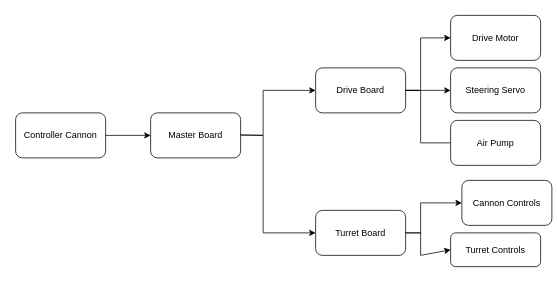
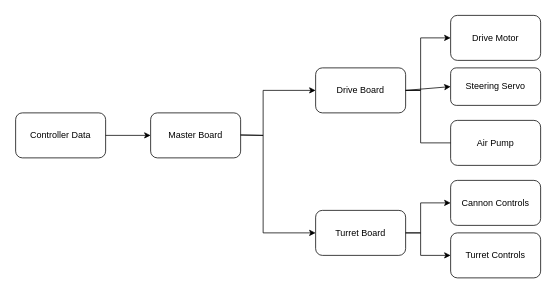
  <mxCell id="0" />
  <mxCell id="1" parent="0" />
- <mxCell id="2" value="Controller Cannon" style="rounded=1;whiteSpace=wrap;html=1;" vertex="1" parent="1"><mxGeometry x="20" y="150" width="120" height="60" as="geometry" /></mxCell>
+ <mxCell id="2" value="Controller Data" style="rounded=1;whiteSpace=wrap;html=1;" vertex="1" parent="1"><mxGeometry x="20" y="150" width="120" height="60" as="geometry" /></mxCell>
  <mxCell id="3" value="Master Board" style="rounded=1;whiteSpace=wrap;html=1;" vertex="1" parent="1"><mxGeometry x="200" y="150" width="120" height="60" as="geometry" /></mxCell>
  <mxCell id="4" value="Drive Board" style="rounded=1;whiteSpace=wrap;html=1;" vertex="1" parent="1"><mxGeometry x="420" y="90" width="120" height="60" as="geometry" /></mxCell>
  <mxCell id="5" value="Turret Board" style="rounded=1;whiteSpace=wrap;html=1;" vertex="1" parent="1"><mxGeometry x="420" y="280" width="120" height="60" as="geometry" /></mxCell>
  <mxCell id="6" value="Drive Motor" style="rounded=1;whiteSpace=wrap;html=1;" vertex="1" parent="1"><mxGeometry x="600" y="20" width="120" height="60" as="geometry" /></mxCell>
- <mxCell id="7" value="Steering Servo" style="rounded=1;whiteSpace=wrap;html=1;" vertex="1" parent="1"><mxGeometry x="600" y="90" width="120" height="60" as="geometry" /></mxCell>
+ <mxCell id="7" value="Steering Servo" style="rounded=1;whiteSpace=wrap;html=1;" vertex="1" parent="1"><mxGeometry x="600" y="90" width="120" height="50" as="geometry" /></mxCell>
  <mxCell id="8" value="Air Pump" style="rounded=1;whiteSpace=wrap;html=1;" vertex="1" parent="1"><mxGeometry x="600" y="160" width="120" height="60" as="geometry" /></mxCell>
- <mxCell id="9" value="Cannon Controls" style="rounded=1;whiteSpace=wrap;html=1;" vertex="1" parent="1"><mxGeometry x="615" y="240" width="120" height="60" as="geometry" /></mxCell>
- <mxCell id="10" value="Turret Controls" style="rounded=1;whiteSpace=wrap;html=1;" vertex="1" parent="1"><mxGeometry x="600" y="310" width="120" height="45" as="geometry" /></mxCell>
+ <mxCell id="9" value="Cannon Controls" style="rounded=1;whiteSpace=wrap;html=1;" vertex="1" parent="1"><mxGeometry x="600" y="240" width="120" height="60" as="geometry" /></mxCell>
+ <mxCell id="10" value="Turret Controls" style="rounded=1;whiteSpace=wrap;html=1;" vertex="1" parent="1"><mxGeometry x="600" y="310" width="120" height="60" as="geometry" /></mxCell>
  <mxCell id="11" value="" style="endArrow=classic;html=1;rounded=0;entryX=0;entryY=0.5;entryDx=0;entryDy=0;" edge="1" parent="1" target="3"><mxGeometry width="50" height="50" relative="1" as="geometry"><mxPoint x="140" y="180" as="sourcePoint" /><mxPoint x="160" y="130" as="targetPoint" /></mxGeometry></mxCell>
  <mxCell id="12" value="" style="endArrow=classic;html=1;rounded=0;entryX=0;entryY=0.5;entryDx=0;entryDy=0;" edge="1" parent="1" target="4"><mxGeometry width="50" height="50" relative="1" as="geometry"><mxPoint x="320" y="179.5" as="sourcePoint" /><mxPoint x="410" y="179.5" as="targetPoint" /><Array as="points"><mxPoint x="350" y="180" /><mxPoint x="350" y="120" /></Array></mxGeometry></mxCell>
  <mxCell id="13" value="" style="endArrow=classic;html=1;rounded=0;entryX=0;entryY=0.5;entryDx=0;entryDy=0;" edge="1" parent="1" target="5"><mxGeometry width="50" height="50" relative="1" as="geometry"><mxPoint x="320" y="179.5" as="sourcePoint" /><mxPoint x="420" y="120" as="targetPoint" /><Array as="points"><mxPoint x="350" y="180" /><mxPoint x="350" y="310" /></Array></mxGeometry></mxCell>
  <mxCell id="14" value="" style="endArrow=classic;html=1;rounded=0;entryX=0;entryY=0.5;entryDx=0;entryDy=0;" edge="1" parent="1" target="7"><mxGeometry width="50" height="50" relative="1" as="geometry"><mxPoint x="540" y="120" as="sourcePoint" /><mxPoint x="590" y="70" as="targetPoint" /></mxGeometry></mxCell>
  <mxCell id="15" value="" style="endArrow=classic;html=1;rounded=0;entryX=0;entryY=0.5;entryDx=0;entryDy=0;" edge="1" parent="1" target="6"><mxGeometry width="50" height="50" relative="1" as="geometry"><mxPoint x="540" y="120" as="sourcePoint" /><mxPoint x="590" y="70" as="targetPoint" /><Array as="points"><mxPoint x="560" y="120" /><mxPoint x="560" y="50" /></Array></mxGeometry></mxCell>
  <mxCell id="16" value="" style="endArrow=none;html=1;rounded=0;entryX=0;entryY=0.5;entryDx=0;entryDy=0;exitX=1;exitY=0.5;exitDx=0;exitDy=0;" edge="1" parent="1" source="4" target="8"><mxGeometry width="50" height="50" relative="1" as="geometry"><mxPoint x="500" y="240" as="sourcePoint" /><mxPoint x="550" y="190" as="targetPoint" /><Array as="points"><mxPoint x="560" y="120" /><mxPoint x="560" y="190" /></Array></mxGeometry></mxCell>
  <mxCell id="17" value="" style="endArrow=classic;html=1;rounded=0;entryX=0;entryY=0.5;entryDx=0;entryDy=0;" edge="1" parent="1" target="9"><mxGeometry width="50" height="50" relative="1" as="geometry"><mxPoint x="540" y="310" as="sourcePoint" /><mxPoint x="590" y="260" as="targetPoint" /><Array as="points"><mxPoint x="560" y="310" /><mxPoint x="560" y="270" /></Array></mxGeometry></mxCell>
  <mxCell id="18" value="" style="endArrow=classic;html=1;rounded=0;entryX=0;entryY=0.5;entryDx=0;entryDy=0;" edge="1" parent="1" target="10"><mxGeometry width="50" height="50" relative="1" as="geometry"><mxPoint x="540" y="310" as="sourcePoint" /><mxPoint x="590" y="260" as="targetPoint" /><Array as="points"><mxPoint x="560" y="310" /><mxPoint x="560" y="340" /></Array></mxGeometry></mxCell>
